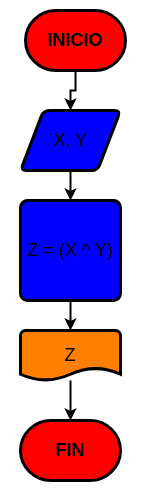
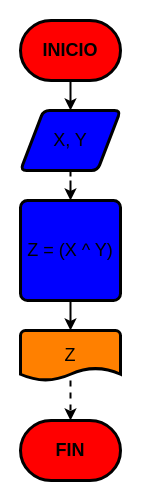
  <mxCell id="0" />
  <mxCell id="1" parent="0" />
- <mxCell id="2" value="" style="edgeStyle=orthogonalEdgeStyle;rounded=0;orthogonalLoop=1;jettySize=auto;html=1;fontSize=18;strokeWidth=2;strokeColor=#000000;" parent="1" source="3" target="5" edge="1"><mxGeometry relative="1" as="geometry" /></mxCell>
+ <mxCell id="2" value="" style="edgeStyle=orthogonalEdgeStyle;rounded=0;orthogonalLoop=1;jettySize=auto;html=1;fontSize=18;strokeWidth=2;strokeColor=#000000;dashed=1;" parent="1" source="3" target="5" edge="1"><mxGeometry relative="1" as="geometry" /></mxCell>
  <mxCell id="3" value="&lt;font style=&quot;font-size: 18px&quot;&gt;X, Y&lt;/font&gt;" style="shape=parallelogram;html=1;strokeWidth=3;perimeter=parallelogramPerimeter;whiteSpace=wrap;rounded=1;arcSize=12;size=0.23;fillColor=#0000FF;fontColor=#000000;strokeColor=#000000;" parent="1" vertex="1"><mxGeometry x="20" y="110" width="100" height="60" as="geometry" /></mxCell>
  <mxCell id="4" value="" style="edgeStyle=orthogonalEdgeStyle;rounded=0;orthogonalLoop=1;jettySize=auto;html=1;fontSize=18;strokeWidth=2;strokeColor=#000000;" parent="1" source="5" target="10" edge="1"><mxGeometry relative="1" as="geometry" /></mxCell>
  <mxCell id="5" value="&lt;font style=&quot;font-size: 18px&quot;&gt;Z = (X ^ Y)&lt;/font&gt;" style="rounded=1;whiteSpace=wrap;html=1;absoluteArcSize=1;arcSize=14;strokeWidth=3;fillColor=#0000ff;fontColor=#000000;strokeColor=#000000;" parent="1" vertex="1"><mxGeometry x="20" y="200" width="100" height="100" as="geometry" /></mxCell>
  <mxCell id="6" value="" style="edgeStyle=orthogonalEdgeStyle;rounded=0;orthogonalLoop=1;jettySize=auto;html=1;fontSize=18;strokeColor=#000000;strokeWidth=2;" parent="1" source="7" target="3" edge="1"><mxGeometry relative="1" as="geometry" /></mxCell>
- <mxCell id="7" value="INICIO" style="strokeWidth=3;html=1;shape=mxgraph.flowchart.terminator;whiteSpace=wrap;fontSize=18;fillColor=#FF0000;fontStyle=1;fontColor=#000000;strokeColor=#000000;" parent="1" vertex="1"><mxGeometry x="25" y="10" width="100" height="60" as="geometry" /></mxCell>
+ <mxCell id="7" value="INICIO" style="strokeWidth=3;html=1;shape=mxgraph.flowchart.terminator;whiteSpace=wrap;fontSize=18;fillColor=#FF0000;fontStyle=1;fontColor=#000000;strokeColor=#000000;" parent="1" vertex="1"><mxGeometry x="20" y="20" width="100" height="60" as="geometry" /></mxCell>
  <mxCell id="8" value="FIN" style="strokeWidth=3;html=1;shape=mxgraph.flowchart.terminator;whiteSpace=wrap;fontSize=18;fillColor=#FF0000;fontStyle=1;fontColor=#000000;strokeColor=#000000;" parent="1" vertex="1"><mxGeometry x="20" y="420" width="100" height="60" as="geometry" /></mxCell>
- <mxCell id="9" value="" style="edgeStyle=orthogonalEdgeStyle;rounded=0;orthogonalLoop=1;jettySize=auto;html=1;fontSize=18;strokeWidth=2;strokeColor=#000000;" parent="1" source="10" target="8" edge="1"><mxGeometry relative="1" as="geometry" /></mxCell>
+ <mxCell id="9" value="" style="edgeStyle=orthogonalEdgeStyle;rounded=0;orthogonalLoop=1;jettySize=auto;html=1;fontSize=18;strokeWidth=2;strokeColor=#000000;dashed=1;" parent="1" source="10" target="8" edge="1"><mxGeometry relative="1" as="geometry" /></mxCell>
  <mxCell id="10" value="Z" style="strokeWidth=3;html=1;shape=mxgraph.flowchart.document2;whiteSpace=wrap;size=0.25;fontSize=18;fillColor=#FF8000;fontColor=#000000;strokeColor=#000000;" parent="1" vertex="1"><mxGeometry x="20" y="330" width="100" height="50" as="geometry" /></mxCell>
